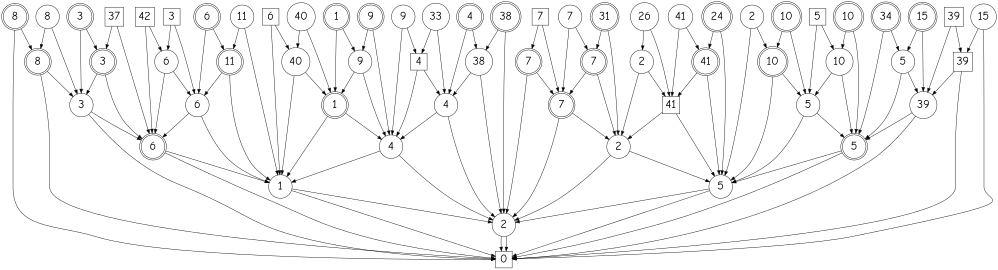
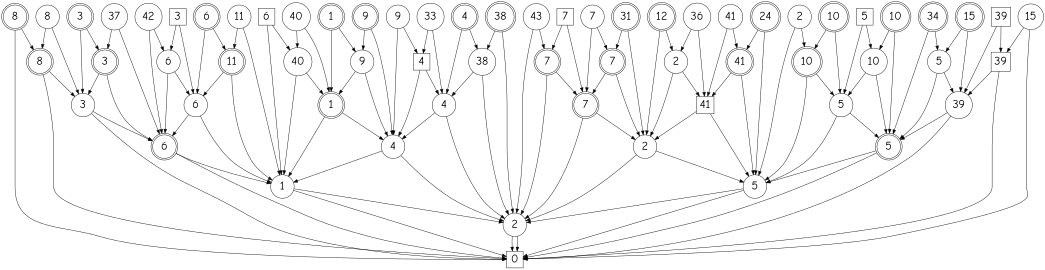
  digraph {
    fontname="Comic Neue"
    rankdir=TB
    node [fillcolor=white fontname="Comic Neue" fontsize=30 shape=circle style=filled]
    edge [fontname="Comic Neue"]
    n1 [label=2]
    n2 [label=<0> shape=square]
    n3 [label=1]
    n4 [label=5]
    n5 [label=4]
    n6 [label=2]
    n7 [label=3]
    n8 [label=6 shape=doublecircle]
    n9 [label=6]
    n10 [label=4]
    n11 [label=5]
    n12 [label=5 shape=doublecircle]
    n13 [label=39]
    n14 [label=6]
    n15 [label=40]
    n16 [label=1 shape=doublecircle]
    n17 [label=9]
    n18 [label=38]
    n19 [label=2]
    n20 [label=41 shape=square]
    n21 [label=10]
    n22 [label=5]
    n23 [label=8]
    n24 [label=8 shape=doublecircle]
-   n25 [label=37 shape=square]
+   n25 [label=37]
    n26 [label=3 shape=doublecircle]
-   n27 [label=42 shape=square]
+   n27 [label=42]
    n28 [label=11]
    n29 [label=11 shape=doublecircle]
    n30 [label=40]
    n31 [label=9]
    n32 [label=4 shape=square]
+   n33 [label=43]
    n34 [label=7 shape=doublecircle]
    n35 [label=7 shape=doublecircle]
    n36 [label=7]
    n37 [label=7 shape=doublecircle]
    n38 [label=31 shape=doublecircle]
-   n39 [label=26]
+   n39 [label=36]
    n40 [label=41]
    n41 [label=41 shape=doublecircle]
    n42 [label=2]
    n43 [label=10 shape=doublecircle]
    n44 [label=15]
    n45 [label=39 shape=square]
    n46 [label=8 shape=doublecircle]
    n47 [label=3 shape=doublecircle]
    n48 [label=6 shape=doublecircle]
    n49 [label=1 shape=doublecircle]
    n50 [label=9 shape=doublecircle]
    n51 [label=33]
    n52 [label=4 shape=doublecircle]
    n53 [label=38 shape=doublecircle]
+   n54 [label=<12> shape=doublecircle]
    n55 [label=<24> shape=doublecircle]
    n56 [label=10 shape=doublecircle]
    n57 [label=10 shape=doublecircle]
    n58 [label=<34> shape=doublecircle]
    n59 [label=15 shape=doublecircle]
    n60 [label=3 shape=square]
    n61 [label=6 shape=square]
    n62 [label=7 shape=square]
    n63 [label=5 shape=square]
    n64 [label=39 shape=square]
    n1 -> n2
    n1 -> n2
    n3 -> n1
    n3 -> n2
    n4 -> n1
    n4 -> n2
    n5 -> n1
    n5 -> n3
    n6 -> n1
    n6 -> n4
    n7 -> n2
    n7 -> n8
    n8 -> n2
    n8 -> n3
    n9 -> n3
    n9 -> n8
    n10 -> n1
    n10 -> n5
    n11 -> n4
    n11 -> n12
    n12 -> n2
    n12 -> n4
    n13 -> n2
    n13 -> n12
    n14 -> n8
    n14 -> n9
    n15 -> n3
    n15 -> n16
    n16 -> n3
    n16 -> n5
    n17 -> n5
    n17 -> n16
    n18 -> n1
    n18 -> n10
    n19 -> n6
    n19 -> n20
    n20 -> n4
    n20 -> n6
    n21 -> n11
    n21 -> n12
    n22 -> n12
    n22 -> n13
    n23 -> n7
    n23 -> n24
    n24 -> n2
    n24 -> n7
    n25 -> n8
    n25 -> n26
    n26 -> n7
    n26 -> n8
    n27 -> n8
    n27 -> n14
    n28 -> n3
    n28 -> n29
    n29 -> n3
    n29 -> n9
    n30 -> n15
    n30 -> n16
    n31 -> n5
    n31 -> n32
    n32 -> n5
    n32 -> n10
+   n33 -> n1
+   n33 -> n34
    n34 -> n1
    n34 -> n35
    n35 -> n1
    n35 -> n6
    n36 -> n35
    n36 -> n37
    n37 -> n6
    n37 -> n35
    n38 -> n6
    n38 -> n37
    n39 -> n19
    n39 -> n20
    n40 -> n20
    n40 -> n41
    n41 -> n4
    n41 -> n20
    n42 -> n4
    n42 -> n43
    n43 -> n4
    n43 -> n11
    n44 -> n2
    n44 -> n45
    n45 -> n2
    n45 -> n13
    n46 -> n2
    n46 -> n24
    n47 -> n7
    n47 -> n26
    n48 -> n9
    n48 -> n29
    n49 -> n16
    n49 -> n17
    n50 -> n5
    n50 -> n17
    n51 -> n10
    n51 -> n32
    n52 -> n10
    n52 -> n18
    n53 -> n1
    n53 -> n18
+   n54 -> n6
+   n54 -> n19
    n55 -> n4
    n55 -> n41
    n56 -> n11
    n56 -> n43
    n57 -> n12
    n57 -> n21
    n58 -> n12
    n58 -> n22
    n59 -> n13
    n59 -> n22
    n60 -> n9
    n60 -> n14
    n61 -> n3
    n61 -> n15
    n62 -> n34
    n62 -> n35
    n63 -> n11
    n63 -> n21
    n64 -> n13
    n64 -> n45
  }
